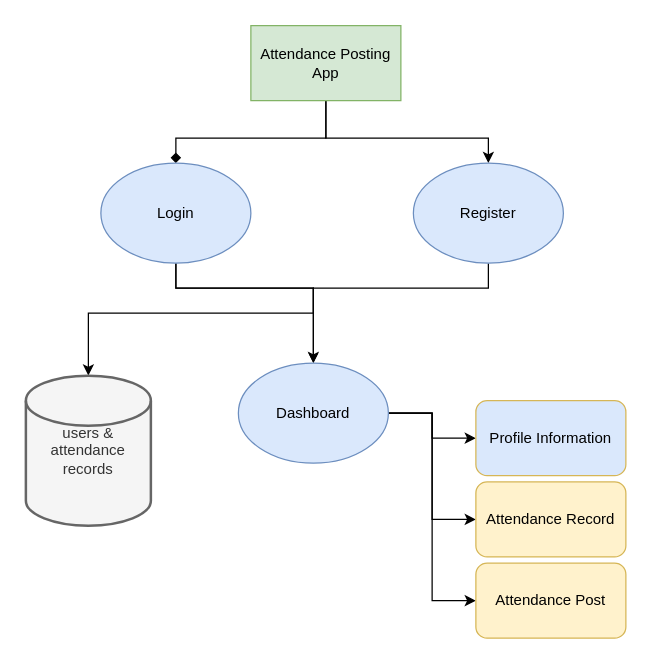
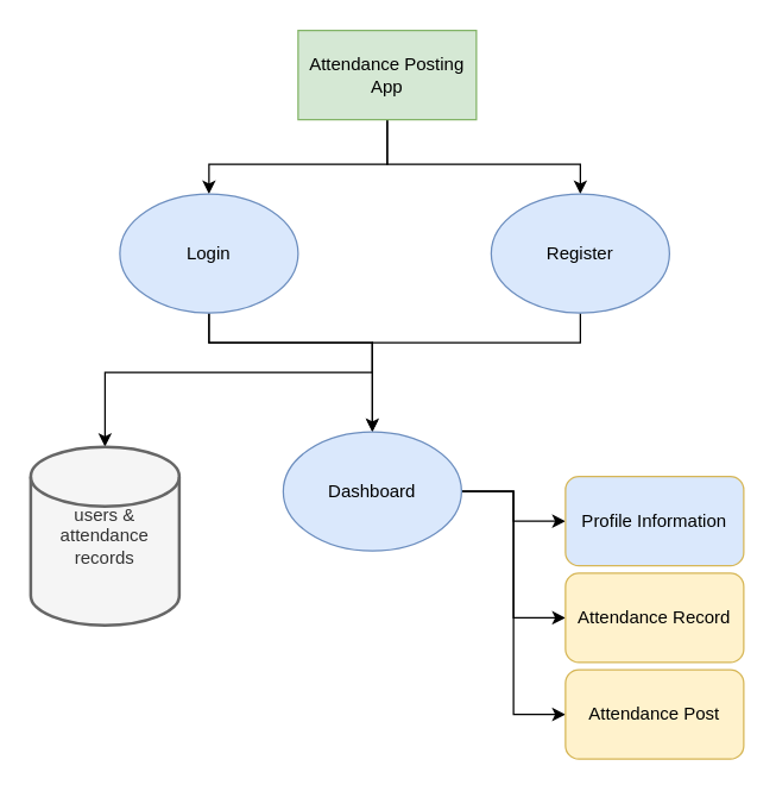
  <mxCell id="0" />
  <mxCell id="1" parent="0" />
- <mxCell id="2" style="edgeStyle=orthogonalEdgeStyle;rounded=0;orthogonalLoop=1;jettySize=auto;html=1;entryX=0.5;entryY=0;entryDx=0;entryDy=0;endArrow=diamond;" parent="1" source="4" target="7" edge="1"><mxGeometry relative="1" as="geometry"><Array as="points"><mxPoint x="260" y="110" /><mxPoint x="140" y="110" /></Array></mxGeometry></mxCell>
+ <mxCell id="2" style="edgeStyle=orthogonalEdgeStyle;rounded=0;orthogonalLoop=1;jettySize=auto;html=1;entryX=0.5;entryY=0;entryDx=0;entryDy=0;" parent="1" source="4" target="7" edge="1"><mxGeometry relative="1" as="geometry"><Array as="points"><mxPoint x="260" y="110" /><mxPoint x="140" y="110" /></Array></mxGeometry></mxCell>
  <mxCell id="3" style="edgeStyle=orthogonalEdgeStyle;rounded=0;orthogonalLoop=1;jettySize=auto;html=1;entryX=0.5;entryY=0;entryDx=0;entryDy=0;" parent="1" source="4" target="9" edge="1"><mxGeometry relative="1" as="geometry"><Array as="points"><mxPoint x="260" y="110" /><mxPoint x="390" y="110" /></Array></mxGeometry></mxCell>
  <mxCell id="4" value="Attendance Posting App" style="rounded=0;whiteSpace=wrap;html=1;fillColor=#d5e8d4;strokeColor=#82b366;" parent="1" vertex="1"><mxGeometry x="200" y="20" width="120" height="60" as="geometry" /></mxCell>
  <mxCell id="5" style="edgeStyle=orthogonalEdgeStyle;rounded=0;orthogonalLoop=1;jettySize=auto;html=1;entryX=0.5;entryY=0;entryDx=0;entryDy=0;endArrow=open;" parent="1" source="7" target="14" edge="1"><mxGeometry relative="1" as="geometry"><Array as="points"><mxPoint x="140" y="230" /><mxPoint x="250" y="230" /></Array></mxGeometry></mxCell>
  <mxCell id="6" style="edgeStyle=orthogonalEdgeStyle;rounded=0;orthogonalLoop=1;jettySize=auto;html=1;entryX=0.5;entryY=0;entryDx=0;entryDy=0;entryPerimeter=0;" parent="1" source="7" target="10" edge="1"><mxGeometry relative="1" as="geometry"><mxPoint x="250" y="240" as="targetPoint" /><Array as="points"><mxPoint x="140" y="230" /><mxPoint x="250" y="230" /><mxPoint x="250" y="250" /><mxPoint x="70" y="250" /></Array></mxGeometry></mxCell>
  <mxCell id="7" value="Login" style="ellipse;whiteSpace=wrap;html=1;fillColor=#dae8fc;strokeColor=#6c8ebf;" parent="1" vertex="1"><mxGeometry x="80" y="130" width="120" height="80" as="geometry" /></mxCell>
  <mxCell id="8" style="edgeStyle=orthogonalEdgeStyle;rounded=0;orthogonalLoop=1;jettySize=auto;html=1;entryX=0.5;entryY=0;entryDx=0;entryDy=0;" parent="1" source="9" target="14" edge="1"><mxGeometry relative="1" as="geometry"><Array as="points"><mxPoint x="390" y="230" /><mxPoint x="250" y="230" /></Array></mxGeometry></mxCell>
  <mxCell id="9" value="Register" style="ellipse;whiteSpace=wrap;html=1;fillColor=#dae8fc;strokeColor=#6c8ebf;" parent="1" vertex="1"><mxGeometry x="330" y="130" width="120" height="80" as="geometry" /></mxCell>
  <mxCell id="10" value="users &amp;amp;&lt;br&gt;attendance records" style="strokeWidth=2;html=1;shape=mxgraph.flowchart.database;whiteSpace=wrap;fillColor=#f5f5f5;strokeColor=#666666;fontColor=#333333;" parent="1" vertex="1"><mxGeometry x="20" y="300" width="100" height="120" as="geometry" /></mxCell>
  <mxCell id="11" style="edgeStyle=orthogonalEdgeStyle;rounded=0;orthogonalLoop=1;jettySize=auto;html=1;entryX=0;entryY=0.5;entryDx=0;entryDy=0;" parent="1" source="14" target="15" edge="1"><mxGeometry relative="1" as="geometry" /></mxCell>
  <mxCell id="12" style="edgeStyle=orthogonalEdgeStyle;rounded=0;orthogonalLoop=1;jettySize=auto;html=1;entryX=0;entryY=0.5;entryDx=0;entryDy=0;" parent="1" source="14" target="16" edge="1"><mxGeometry relative="1" as="geometry" /></mxCell>
  <mxCell id="13" style="edgeStyle=orthogonalEdgeStyle;rounded=0;orthogonalLoop=1;jettySize=auto;html=1;entryX=0;entryY=0.5;entryDx=0;entryDy=0;" parent="1" source="14" target="17" edge="1"><mxGeometry relative="1" as="geometry" /></mxCell>
  <mxCell id="14" value="Dashboard" style="ellipse;whiteSpace=wrap;html=1;fillColor=#dae8fc;strokeColor=#6c8ebf;" parent="1" vertex="1"><mxGeometry x="190" y="290" width="120" height="80" as="geometry" /></mxCell>
  <mxCell id="15" value="Profile Information" style="rounded=1;whiteSpace=wrap;html=1;fillColor=#dae8fc;strokeColor=#d6b656;" parent="1" vertex="1"><mxGeometry x="380" y="320" width="120" height="60" as="geometry" /></mxCell>
  <mxCell id="16" value="Attendance Record" style="rounded=1;whiteSpace=wrap;html=1;fillColor=#fff2cc;strokeColor=#d6b656;" parent="1" vertex="1"><mxGeometry x="380" y="385" width="120" height="60" as="geometry" /></mxCell>
  <mxCell id="17" value="Attendance Post" style="rounded=1;whiteSpace=wrap;html=1;fillColor=#fff2cc;strokeColor=#d6b656;" parent="1" vertex="1"><mxGeometry x="380" y="450" width="120" height="60" as="geometry" /></mxCell>
